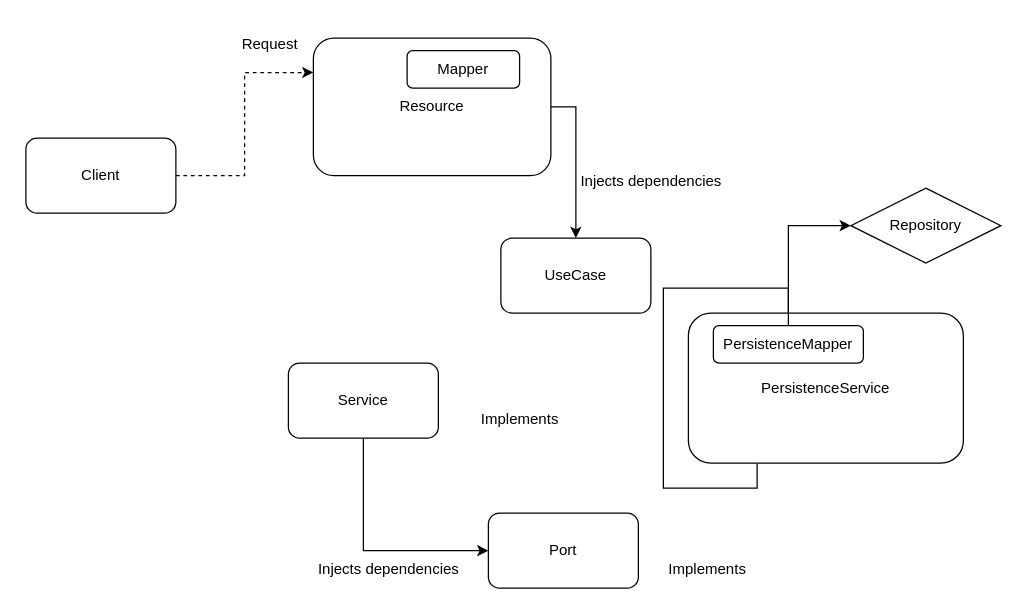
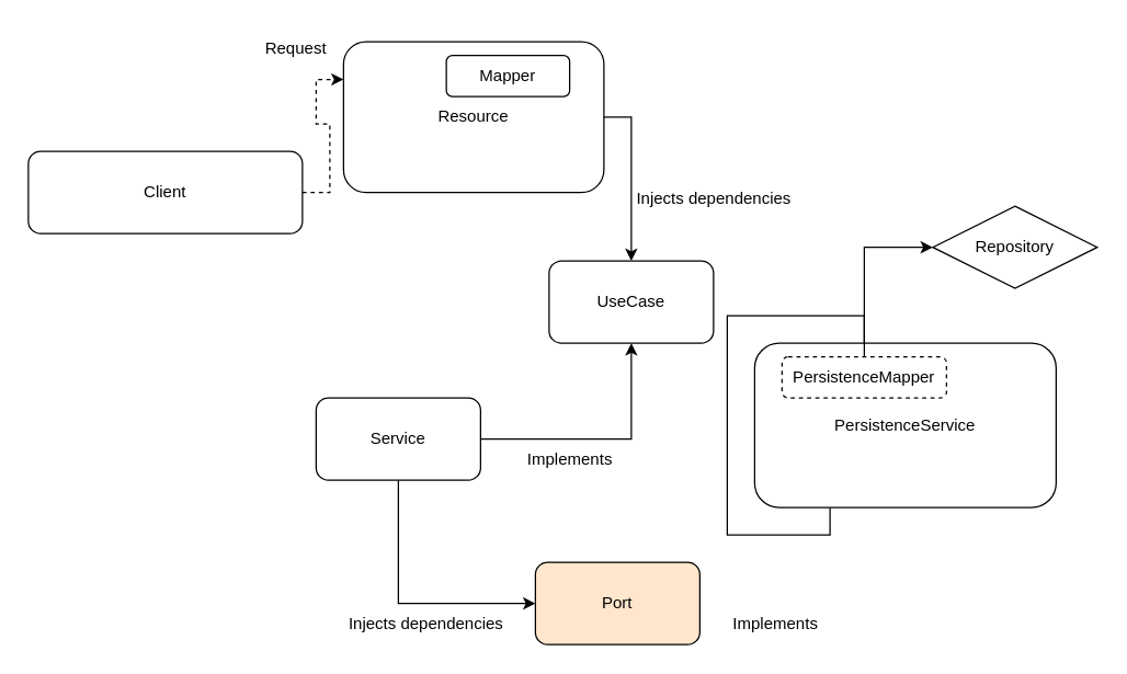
  <mxCell id="0" />
  <mxCell id="1" parent="0" />
  <mxCell id="2" style="edgeStyle=orthogonalEdgeStyle;rounded=0;orthogonalLoop=1;jettySize=auto;html=1;exitX=1;exitY=0.5;exitDx=0;exitDy=0;entryX=0;entryY=0.25;entryDx=0;entryDy=0;dashed=1;" edge="1" parent="1" source="3" target="7"><mxGeometry relative="1" as="geometry" /></mxCell>
- <mxCell id="3" value="Client" style="rounded=1;whiteSpace=wrap;html=1;" vertex="1" parent="1"><mxGeometry x="20" y="110" width="120" height="60" as="geometry" /></mxCell>
+ <mxCell id="3" value="Client" style="rounded=1;whiteSpace=wrap;html=1;" vertex="1" parent="1"><mxGeometry x="20" y="110" width="200" height="60" as="geometry" /></mxCell>
  <mxCell id="4" value="" style="endArrow=classic;html=1;rounded=0;exitX=1;exitY=0.5;exitDx=0;exitDy=0;" edge="1" parent="1" source="7"><mxGeometry width="50" height="50" relative="1" as="geometry"><mxPoint x="310" y="250" as="sourcePoint" /><mxPoint x="280" y="110" as="targetPoint" /></mxGeometry></mxCell>
  <mxCell id="5" value="UseCase" style="rounded=1;whiteSpace=wrap;html=1;" vertex="1" parent="1"><mxGeometry x="400" y="190" width="120" height="60" as="geometry" /></mxCell>
  <mxCell id="6" style="edgeStyle=orthogonalEdgeStyle;rounded=0;orthogonalLoop=1;jettySize=auto;html=1;exitX=1;exitY=0.5;exitDx=0;exitDy=0;entryX=0.5;entryY=0;entryDx=0;entryDy=0;" edge="1" parent="1" source="7" target="5"><mxGeometry relative="1" as="geometry" /></mxCell>
  <mxCell id="7" value="Resource" style="rounded=1;whiteSpace=wrap;html=1;" vertex="1" parent="1"><mxGeometry x="250" y="30" width="190" height="110" as="geometry" /></mxCell>
  <mxCell id="8" value="Request" style="text;html=1;align=center;verticalAlign=middle;resizable=0;points=[];autosize=1;strokeColor=none;fillColor=none;" vertex="1" parent="1"><mxGeometry x="180" y="20" width="70" height="30" as="geometry" /></mxCell>
  <mxCell id="9" value="Injects dependencies" style="text;html=1;align=center;verticalAlign=middle;resizable=0;points=[];autosize=1;strokeColor=none;fillColor=none;" vertex="1" parent="1"><mxGeometry x="450" y="130" width="140" height="30" as="geometry" /></mxCell>
+ <mxCell id="10" style="edgeStyle=orthogonalEdgeStyle;rounded=0;orthogonalLoop=1;jettySize=auto;html=1;exitX=1;exitY=0.5;exitDx=0;exitDy=0;entryX=0.5;entryY=1;entryDx=0;entryDy=0;" edge="1" parent="1" source="12" target="5"><mxGeometry relative="1" as="geometry"><mxPoint x="450" y="260" as="targetPoint" /></mxGeometry></mxCell>
  <mxCell id="11" style="edgeStyle=orthogonalEdgeStyle;rounded=0;orthogonalLoop=1;jettySize=auto;html=1;exitX=0.5;exitY=1;exitDx=0;exitDy=0;entryX=0;entryY=0.5;entryDx=0;entryDy=0;" edge="1" parent="1" source="12" target="14"><mxGeometry relative="1" as="geometry" /></mxCell>
  <mxCell id="12" value="Service" style="rounded=1;whiteSpace=wrap;html=1;" vertex="1" parent="1"><mxGeometry x="230" y="290" width="120" height="60" as="geometry" /></mxCell>
  <mxCell id="13" value="Implements" style="text;html=1;align=center;verticalAlign=middle;resizable=0;points=[];autosize=1;strokeColor=none;fillColor=none;" vertex="1" parent="1"><mxGeometry x="370" y="320" width="90" height="30" as="geometry" /></mxCell>
- <mxCell id="14" value="Port" style="rounded=1;whiteSpace=wrap;html=1;" vertex="1" parent="1"><mxGeometry x="390" y="410" width="120" height="60" as="geometry" /></mxCell>
+ <mxCell id="14" value="Port" style="rounded=1;whiteSpace=wrap;html=1;fillColor=#ffe6cc;" vertex="1" parent="1"><mxGeometry x="390" y="410" width="120" height="60" as="geometry" /></mxCell>
  <mxCell id="15" value="Injects dependencies" style="text;html=1;align=center;verticalAlign=middle;resizable=0;points=[];autosize=1;strokeColor=none;fillColor=none;" vertex="1" parent="1"><mxGeometry x="240" y="440" width="140" height="30" as="geometry" /></mxCell>
  <mxCell id="16" style="edgeStyle=orthogonalEdgeStyle;rounded=0;orthogonalLoop=1;jettySize=auto;html=1;exitX=0.25;exitY=1;exitDx=0;exitDy=0;" edge="1" parent="1" source="17" target="20"><mxGeometry relative="1" as="geometry" /></mxCell>
  <mxCell id="17" value="PersistenceService" style="rounded=1;whiteSpace=wrap;html=1;" vertex="1" parent="1"><mxGeometry x="550" y="250" width="220" height="120" as="geometry" /></mxCell>
  <mxCell id="18" value="Repository" style="rhombus;whiteSpace=wrap;html=1;" vertex="1" parent="1"><mxGeometry x="680" y="150" width="120" height="60" as="geometry" /></mxCell>
  <mxCell id="19" style="edgeStyle=orthogonalEdgeStyle;rounded=0;orthogonalLoop=1;jettySize=auto;html=1;exitX=0.5;exitY=0;exitDx=0;exitDy=0;entryX=0;entryY=0.5;entryDx=0;entryDy=0;" edge="1" parent="1" source="20" target="18"><mxGeometry relative="1" as="geometry" /></mxCell>
- <mxCell id="20" value="PersistenceMapper" style="rounded=1;whiteSpace=wrap;html=1;" vertex="1" parent="1"><mxGeometry x="570" y="260" width="120" height="30" as="geometry" /></mxCell>
+ <mxCell id="20" value="PersistenceMapper" style="rounded=1;whiteSpace=wrap;html=1;dashed=1;" vertex="1" parent="1"><mxGeometry x="570" y="260" width="120" height="30" as="geometry" /></mxCell>
  <mxCell id="21" value="Implements" style="text;html=1;align=center;verticalAlign=middle;resizable=0;points=[];autosize=1;strokeColor=none;fillColor=none;" vertex="1" parent="1"><mxGeometry x="520" y="440" width="90" height="30" as="geometry" /></mxCell>
  <mxCell id="22" value="Mapper" style="rounded=1;whiteSpace=wrap;html=1;" vertex="1" parent="1"><mxGeometry x="325" y="40" width="90" height="30" as="geometry" /></mxCell>
